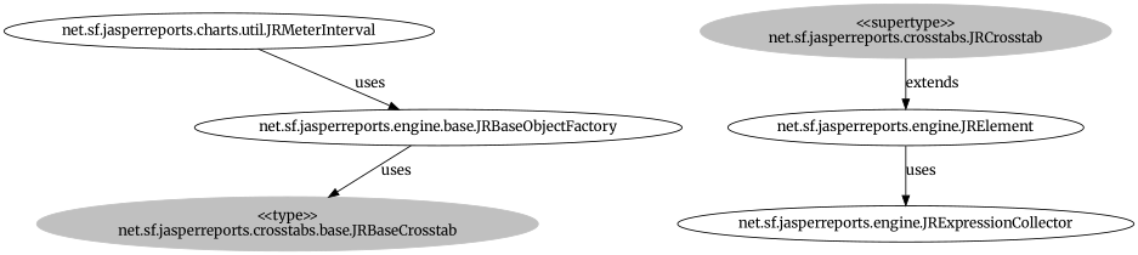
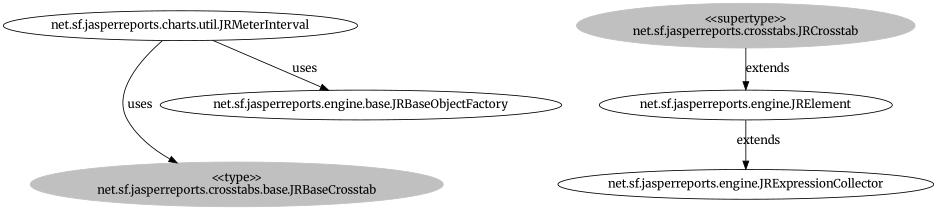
  digraph {
    fontname=Merriweather
    node [fontname=Merriweather]
    edge [fontname=Merriweather]
    n1 [color=grey label="<<type>>\nnet.sf.jasperreports.crosstabs.base.JRBaseCrosstab" style=filled]
    n2 [color=grey label="<<supertype>>\nnet.sf.jasperreports.crosstabs.JRCrosstab" style=filled]
    n3 [label="net.sf.jasperreports.engine.JRElement"]
    n4 [label="net.sf.jasperreports.engine.JRExpressionCollector"]
    n5 [label="net.sf.jasperreports.engine.base.JRBaseObjectFactory"]
    n6 [label="net.sf.jasperreports.charts.util.JRMeterInterval"]
    n2 -> n3 [label=extends]
-   n3 -> n4 [label=uses]
-   n5 -> n1 [label=uses]
+   n3 -> n4 [label=extends]
+   n6 -> n1 [label=uses]
    n6 -> n5 [label=uses]
  }
